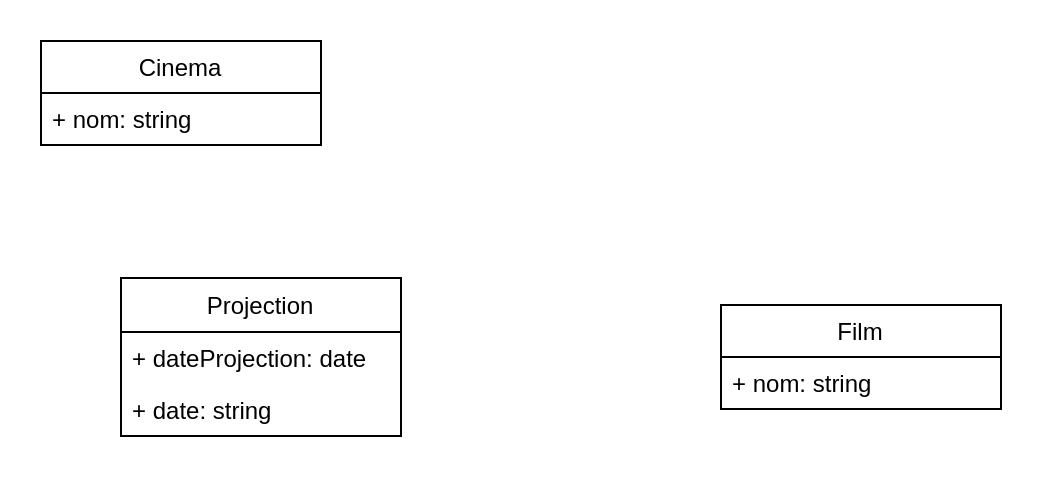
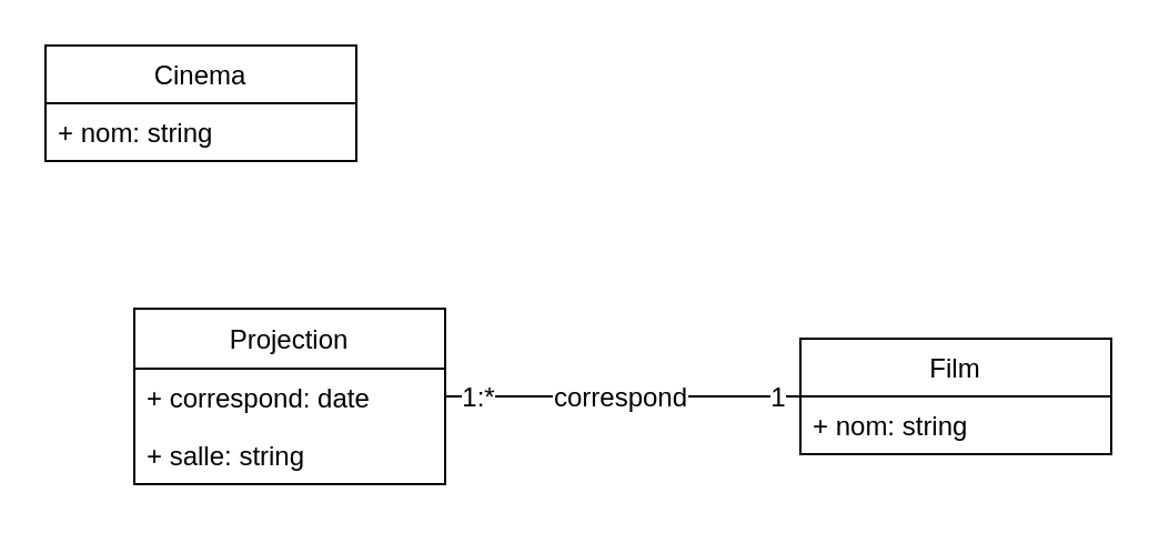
  <mxCell id="0" />
  <mxCell id="1" parent="0" />
  <mxCell id="2" value="Cinema" style="swimlane;fontStyle=0;childLayout=stackLayout;horizontal=1;startSize=26;fillColor=none;horizontalStack=0;resizeParent=1;resizeParentMax=0;resizeLast=0;collapsible=1;marginBottom=0;" parent="1" vertex="1"><mxGeometry x="20" y="20" width="140" height="52" as="geometry" /></mxCell>
  <mxCell id="3" value="+ nom: string" style="text;strokeColor=none;fillColor=none;align=left;verticalAlign=top;spacingLeft=4;spacingRight=4;overflow=hidden;rotatable=0;points=[[0,0.5],[1,0.5]];portConstraint=eastwest;" parent="2" vertex="1"><mxGeometry y="26" width="140" height="26" as="geometry" /></mxCell>
  <mxCell id="4" value="Film" style="swimlane;fontStyle=0;childLayout=stackLayout;horizontal=1;startSize=26;fillColor=none;horizontalStack=0;resizeParent=1;resizeParentMax=0;resizeLast=0;collapsible=1;marginBottom=0;" parent="1" vertex="1"><mxGeometry x="360" y="152" width="140" height="52" as="geometry" /></mxCell>
  <mxCell id="5" value="+ nom: string" style="text;strokeColor=none;fillColor=none;align=left;verticalAlign=top;spacingLeft=4;spacingRight=4;overflow=hidden;rotatable=0;points=[[0,0.5],[1,0.5]];portConstraint=eastwest;" parent="4" vertex="1"><mxGeometry y="26" width="140" height="26" as="geometry" /></mxCell>
  <mxCell id="6" value="Projection" style="swimlane;fontStyle=0;childLayout=stackLayout;horizontal=1;startSize=27;fillColor=none;horizontalStack=0;resizeParent=1;resizeParentMax=0;resizeLast=0;collapsible=1;marginBottom=0;" parent="1" vertex="1"><mxGeometry x="60" y="138.5" width="140" height="79" as="geometry" /></mxCell>
- <mxCell id="7" value="+ dateProjection: date" style="text;strokeColor=none;fillColor=none;align=left;verticalAlign=top;spacingLeft=4;spacingRight=4;overflow=hidden;rotatable=0;points=[[0,0.5],[1,0.5]];portConstraint=eastwest;" parent="6" vertex="1"><mxGeometry y="27" width="140" height="26" as="geometry" /></mxCell>
- <mxCell id="8" value="+ date: string" style="text;strokeColor=none;fillColor=none;align=left;verticalAlign=top;spacingLeft=4;spacingRight=4;overflow=hidden;rotatable=0;points=[[0,0.5],[1,0.5]];portConstraint=eastwest;" parent="6" vertex="1"><mxGeometry y="53" width="140" height="26" as="geometry" /></mxCell>
+ <mxCell id="7" value="+ correspond: date" style="text;strokeColor=none;fillColor=none;align=left;verticalAlign=top;spacingLeft=4;spacingRight=4;overflow=hidden;rotatable=0;points=[[0,0.5],[1,0.5]];portConstraint=eastwest;" parent="6" vertex="1"><mxGeometry y="27" width="140" height="26" as="geometry" /></mxCell>
+ <mxCell id="8" value="+ salle: string" style="text;strokeColor=none;fillColor=none;align=left;verticalAlign=top;spacingLeft=4;spacingRight=4;overflow=hidden;rotatable=0;points=[[0,0.5],[1,0.5]];portConstraint=eastwest;" parent="6" vertex="1"><mxGeometry y="53" width="140" height="26" as="geometry" /></mxCell>
+ <mxCell id="9" value="" style="endArrow=none;html=1;edgeStyle=orthogonalEdgeStyle;" parent="1" source="4" target="6" edge="1"><mxGeometry relative="1" as="geometry"><mxPoint x="100" y="82" as="sourcePoint" /><mxPoint x="160" y="172" as="targetPoint" /></mxGeometry></mxCell>
+ <mxCell id="10" value="1" style="text;html=1;resizable=0;points=[];align=center;verticalAlign=middle;labelBackgroundColor=#ffffff;" parent="9" vertex="1" connectable="0"><mxGeometry x="-0.863" relative="1" as="geometry"><mxPoint as="offset" /></mxGeometry></mxCell>
+ <mxCell id="11" value="1:*" style="text;html=1;resizable=0;points=[];align=center;verticalAlign=middle;labelBackgroundColor=#ffffff;" parent="9" vertex="1" connectable="0"><mxGeometry x="0.825" relative="1" as="geometry"><mxPoint as="offset" /></mxGeometry></mxCell>
+ <mxCell id="12" value="correspond" style="text;html=1;resizable=0;points=[];align=center;verticalAlign=middle;labelBackgroundColor=#ffffff;" parent="9" vertex="1" connectable="0"><mxGeometry x="0.027" relative="1" as="geometry"><mxPoint as="offset" /></mxGeometry></mxCell>
